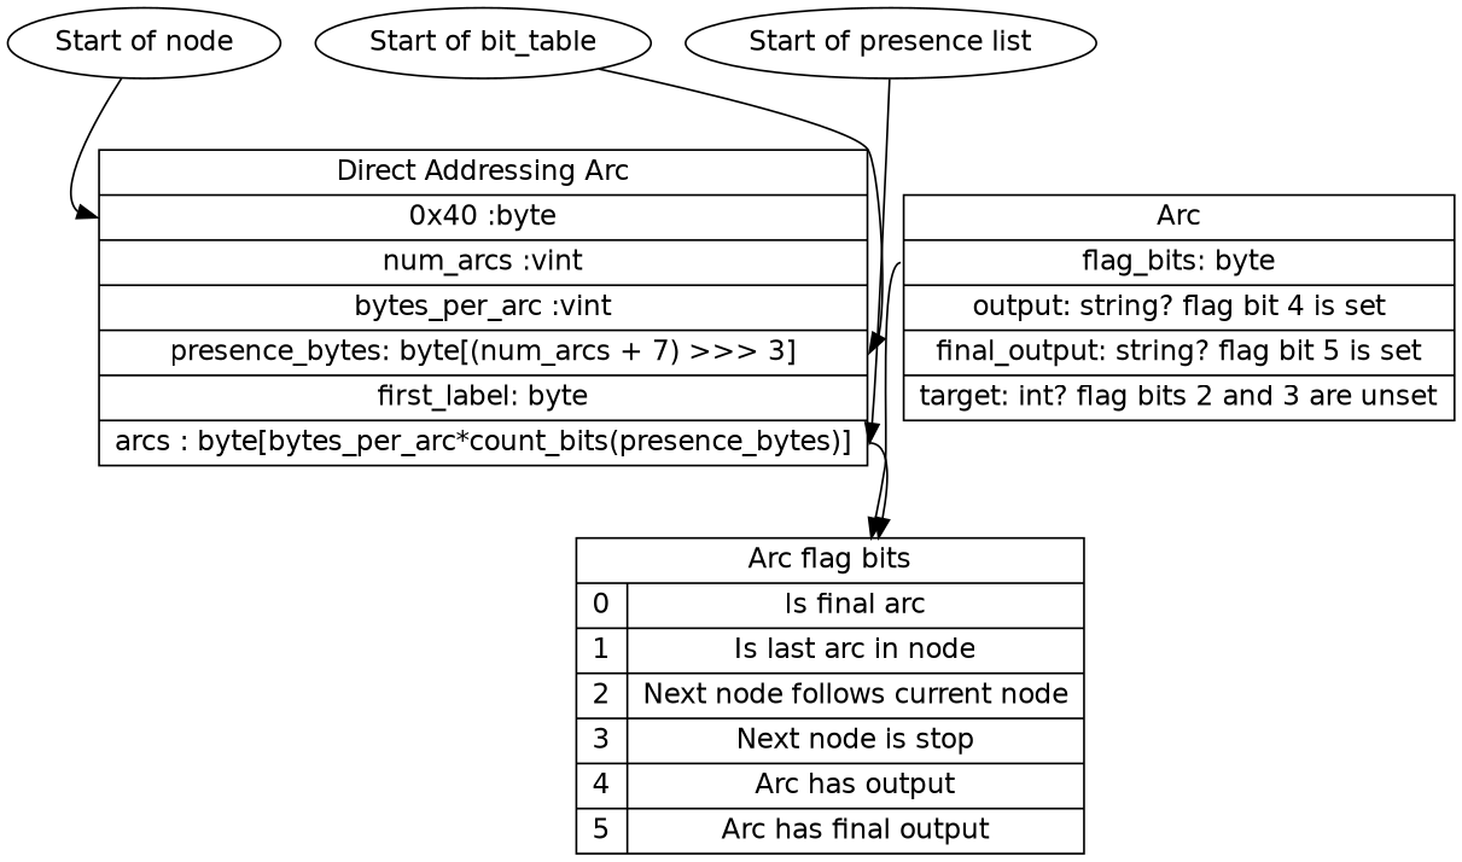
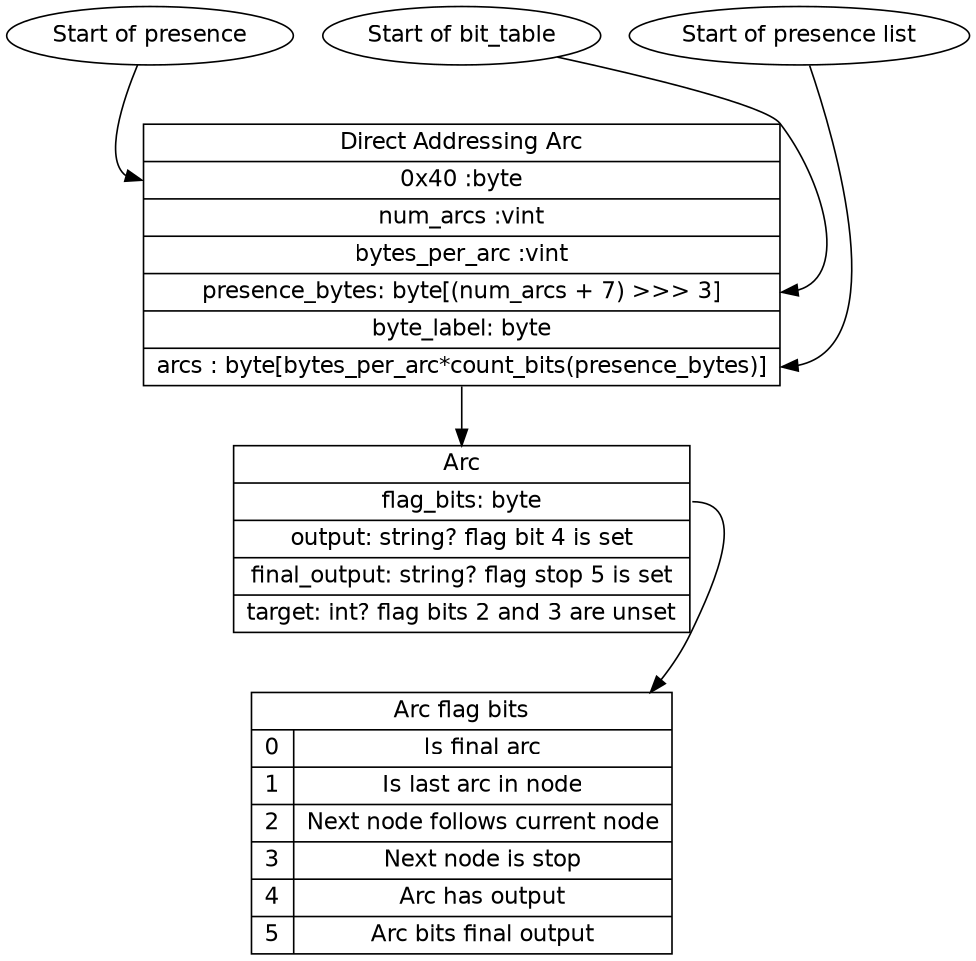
  digraph {
    fontname="DejaVu Sans"
    node [fontname="DejaVu Sans"]
    edge [fontname="DejaVu Sans"]
-   n1 [label="Start of node"]
-   n2 [label="{Direct Addressing Arc | <f0>0x40 :byte|num_arcs :vint|bytes_per_arc :vint| <f1>presence_bytes: byte[(num_arcs + 7) \>\>\> 3] | first_label: byte | <f2> arcs : byte[bytes_per_arc*count_bits(presence_bytes)]}" shape=record]
-   n3 [label="{Arc|<f0>flag_bits: byte| output: string? flag bit 4 is set | final_output: string? flag bit 5 is set|target: int? flag bits 2 and 3 are unset}" shape=record]
+   n1 [label="Start of presence"]
+   n2 [label="{Direct Addressing Arc | <f0>0x40 :byte|num_arcs :vint|bytes_per_arc :vint| <f1>presence_bytes: byte[(num_arcs + 7) \>\>\> 3] | byte_label: byte | <f2> arcs : byte[bytes_per_arc*count_bits(presence_bytes)]}" shape=record]
+   n3 [label="{Arc|<f0>flag_bits: byte| output: string? flag bit 4 is set | final_output: string? flag stop 5 is set|target: int? flag bits 2 and 3 are unset}" shape=record]
    n4 [label="Start of bit_table"]
    n5 [label="Start of presence list"]
-   n6 [label="{Arc flag bits|{ {0 | 1 | 2 | 3 | 4 | 5}| {Is final arc | Is last arc in node | Next node follows current node | Next node is stop | Arc has output | Arc has final output }}}" shape=record]
+   n6 [label="{Arc flag bits|{ {0 | 1 | 2 | 3 | 4 | 5}| {Is final arc | Is last arc in node | Next node follows current node | Next node is stop | Arc has output | Arc bits final output }}}" shape=record]
    n1 -> n2 [headport=f0]
-   n2 -> n6 [tailport=f2]
+   n2 -> n3 [tailport=f2]
    n3 -> n6 [tailport=f0]
    n4 -> n2 [headport=f1]
    n5 -> n2 [headport=f2]
  }
